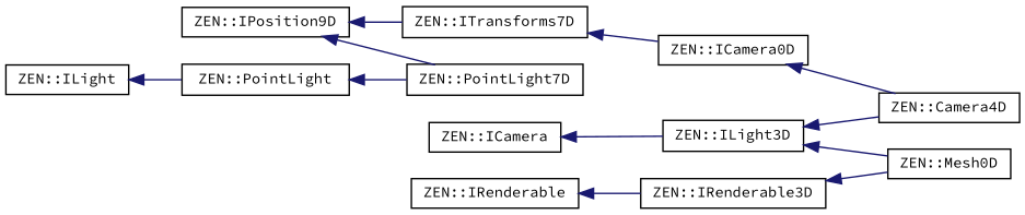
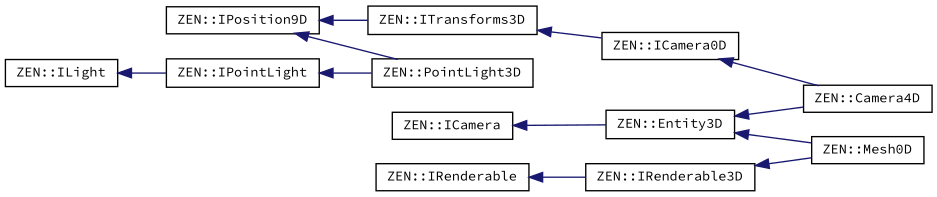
  digraph {
    fontname="Source Code Pro"
    rankdir=LR
    node [color=black fillcolor=white fontname="Source Code Pro" fontsize=10 shape=record style=filled]
    edge [color=midnightblue dir=back fontname="Source Code Pro" fontsize=10 labelfontname=Helvetica labelfontsize=10 style=solid]
    n1 [height=0.2 label="ZEN::ICamera" width=0.4]
-   n2 [height=0.2 label="ZEN::ILight3D" width=0.4]
+   n2 [height=0.2 label="ZEN::Entity3D" width=0.4]
    n3 [height=0.2 label="ZEN::Camera4D" width=0.4]
    n4 [height=0.2 label="ZEN::Mesh0D" width=0.4]
    n5 [height=0.2 label="ZEN::ILight" width=0.4]
-   n6 [height=0.2 label="ZEN::PointLight" width=0.4]
-   n7 [height=0.2 label="ZEN::PointLight7D" width=0.4]
+   n6 [height=0.2 label="ZEN::IPointLight" width=0.4]
+   n7 [height=0.2 label="ZEN::PointLight3D" width=0.4]
    n8 [height=0.2 label="ZEN::IPosition9D" width=0.4]
-   n9 [height=0.2 label="ZEN::ITransforms7D" width=0.4]
+   n9 [height=0.2 label="ZEN::ITransforms3D" width=0.4]
    n10 [height=0.2 label="ZEN::ICamera0D" width=0.4]
    n11 [height=0.2 label="ZEN::IRenderable3D" width=0.4]
    n12 [height=0.2 label="ZEN::IRenderable" width=0.4]
    n1 -> n2
    n2 -> n3
    n2 -> n4
    n5 -> n6
    n6 -> n7
    n8 -> n7
    n8 -> n9
    n9 -> n10
    n10 -> n3
    n11 -> n4
    n12 -> n11
  }
